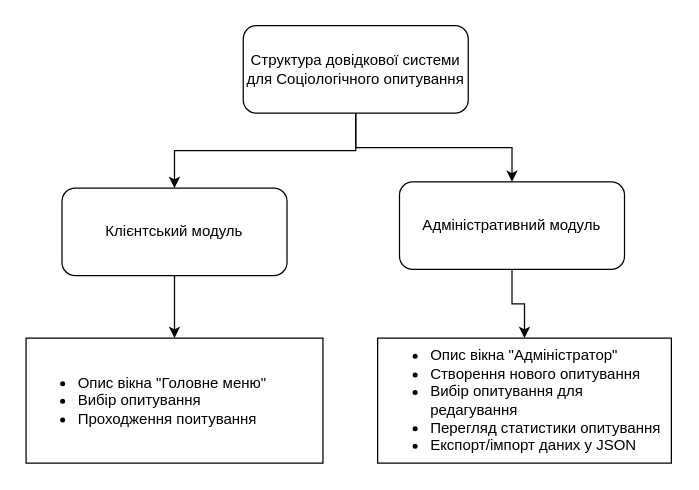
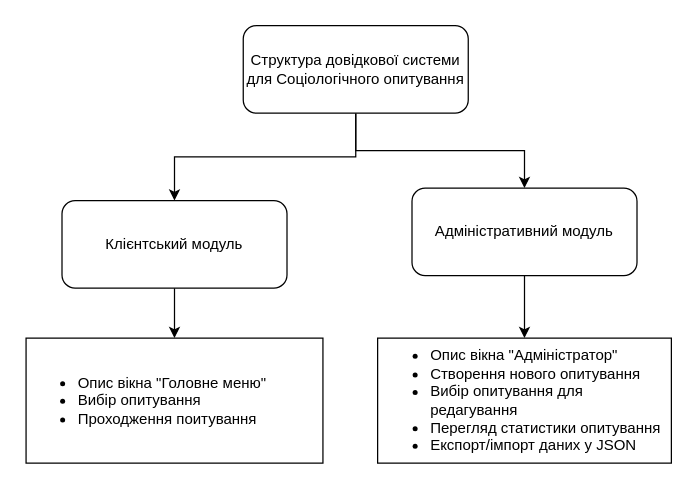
  <mxCell id="0" />
  <mxCell id="1" parent="0" />
  <mxCell id="2" style="edgeStyle=orthogonalEdgeStyle;rounded=0;orthogonalLoop=1;jettySize=auto;html=1;entryX=0.5;entryY=0;entryDx=0;entryDy=0;" edge="1" parent="1" source="4" target="6"><mxGeometry relative="1" as="geometry" /></mxCell>
  <mxCell id="3" style="edgeStyle=orthogonalEdgeStyle;rounded=0;orthogonalLoop=1;jettySize=auto;html=1;entryX=0.5;entryY=0;entryDx=0;entryDy=0;" edge="1" parent="1" source="4" target="8"><mxGeometry relative="1" as="geometry" /></mxCell>
  <mxCell id="4" value="Структура довідкової системи для Соціологічного опитування" style="rounded=1;whiteSpace=wrap;html=1;arcSize=15;" vertex="1" parent="1"><mxGeometry x="194" y="20" width="180" height="70" as="geometry" /></mxCell>
  <mxCell id="5" style="edgeStyle=orthogonalEdgeStyle;rounded=0;orthogonalLoop=1;jettySize=auto;html=1;entryX=0.5;entryY=0;entryDx=0;entryDy=0;" edge="1" parent="1" source="6" target="9"><mxGeometry relative="1" as="geometry" /></mxCell>
- <mxCell id="6" value="Клієнтський модуль" style="rounded=1;whiteSpace=wrap;html=1;arcSize=15;" vertex="1" parent="1"><mxGeometry x="49" y="150" width="180" height="70" as="geometry" /></mxCell>
+ <mxCell id="6" value="Клієнтський модуль" style="rounded=1;whiteSpace=wrap;html=1;arcSize=15;" vertex="1" parent="1"><mxGeometry x="49" y="160" width="180" height="70" as="geometry" /></mxCell>
  <mxCell id="7" style="edgeStyle=orthogonalEdgeStyle;rounded=0;orthogonalLoop=1;jettySize=auto;html=1;entryX=0.5;entryY=0;entryDx=0;entryDy=0;" edge="1" parent="1" source="8" target="10"><mxGeometry relative="1" as="geometry" /></mxCell>
- <mxCell id="8" value="Адміністративний модуль" style="rounded=1;whiteSpace=wrap;html=1;arcSize=15;" vertex="1" parent="1"><mxGeometry x="319" y="145" width="180" height="70" as="geometry" /></mxCell>
+ <mxCell id="8" value="Адміністративний модуль" style="rounded=1;whiteSpace=wrap;html=1;arcSize=15;" vertex="1" parent="1"><mxGeometry x="329" y="150" width="180" height="70" as="geometry" /></mxCell>
  <mxCell id="9" value="&lt;ul&gt;&lt;li&gt;Опис вікна &quot;Головне меню&quot;&lt;/li&gt;&lt;li&gt;Вибір опитування&lt;/li&gt;&lt;li&gt;Проходження поитування&lt;/li&gt;&lt;/ul&gt;" style="rounded=0;whiteSpace=wrap;html=1;align=left;" vertex="1" parent="1"><mxGeometry x="20.25" y="270" width="237.5" height="100" as="geometry" /></mxCell>
  <mxCell id="10" value="&lt;ul&gt;&lt;li&gt;Опис вікна &quot;Адміністратор&quot;&lt;/li&gt;&lt;li&gt;Створення нового опитування&lt;/li&gt;&lt;li&gt;Вибір опитування для редагування&lt;/li&gt;&lt;li&gt;Перегляд статистики опитування&lt;/li&gt;&lt;li&gt;Експорт/імпорт даних у JSON&lt;/li&gt;&lt;/ul&gt;" style="rounded=0;whiteSpace=wrap;html=1;align=left;" vertex="1" parent="1"><mxGeometry x="301.5" y="270" width="235" height="100" as="geometry" /></mxCell>
